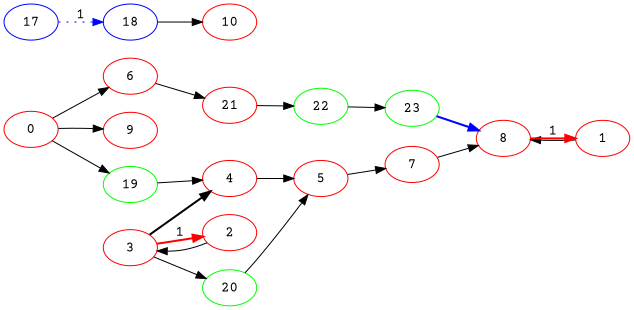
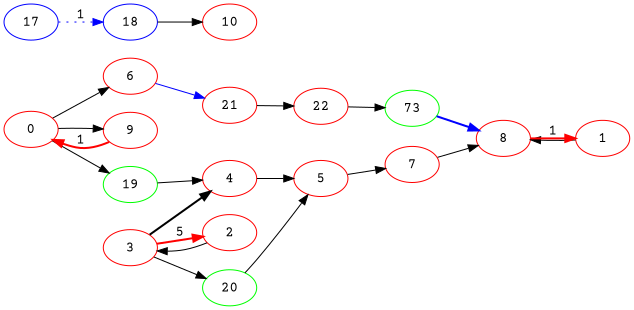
  digraph {
    fontname="Courier Prime"
    rankdir=LR
    node [color=red fontname="Courier Prime"]
    edge [fontname="Courier Prime"]
    0
    6
    9
    19 [color=green]
    21
    4
    1
    8
    2
    3
    20 [color=green]
    5
    7
-   22 [color=green]
+   22
    17 [color=blue]
    18 [color=blue]
    10
-   23 [color=green]
+   23 [color=green label=73]
    0 -> 6
    0 -> 9
    0 -> 19
-   6 -> 21
+   6 -> 21 [color=blue]
+   9 -> 0 [color=red label=1 style=bold]
    19 -> 4
    21 -> 22
    4 -> 5
    1 -> 8
    8 -> 1 [color=red label=1 style=bold]
    2 -> 3
    3 -> 4 [style=bold]
-   3 -> 2 [color=red label=1 style=bold]
+   3 -> 2 [color=red label=5 style=bold]
    3 -> 20
    20 -> 5
    5 -> 7
    7 -> 8
    22 -> 23
    17 -> 18 [color=blue label=1 style=dotted]
    18 -> 10
    23 -> 8 [color=blue style=bold]
  }
